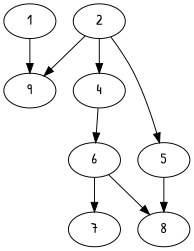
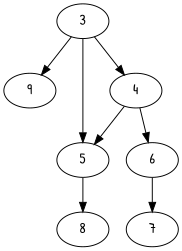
  digraph {
    fontname="Patrick Hand"
    node [fontname="Patrick Hand"]
    edge [fontname="Patrick Hand"]
    n1 [label=9]
-   1
-   2
+   2 [label=3]
    4
    5
    6
    8
    7
-   1 -> n1
    2 -> n1
    2 -> 4
    2 -> 5
+   4 -> 5
    4 -> 6
    5 -> 8
-   6 -> 8
    6 -> 7
  }
